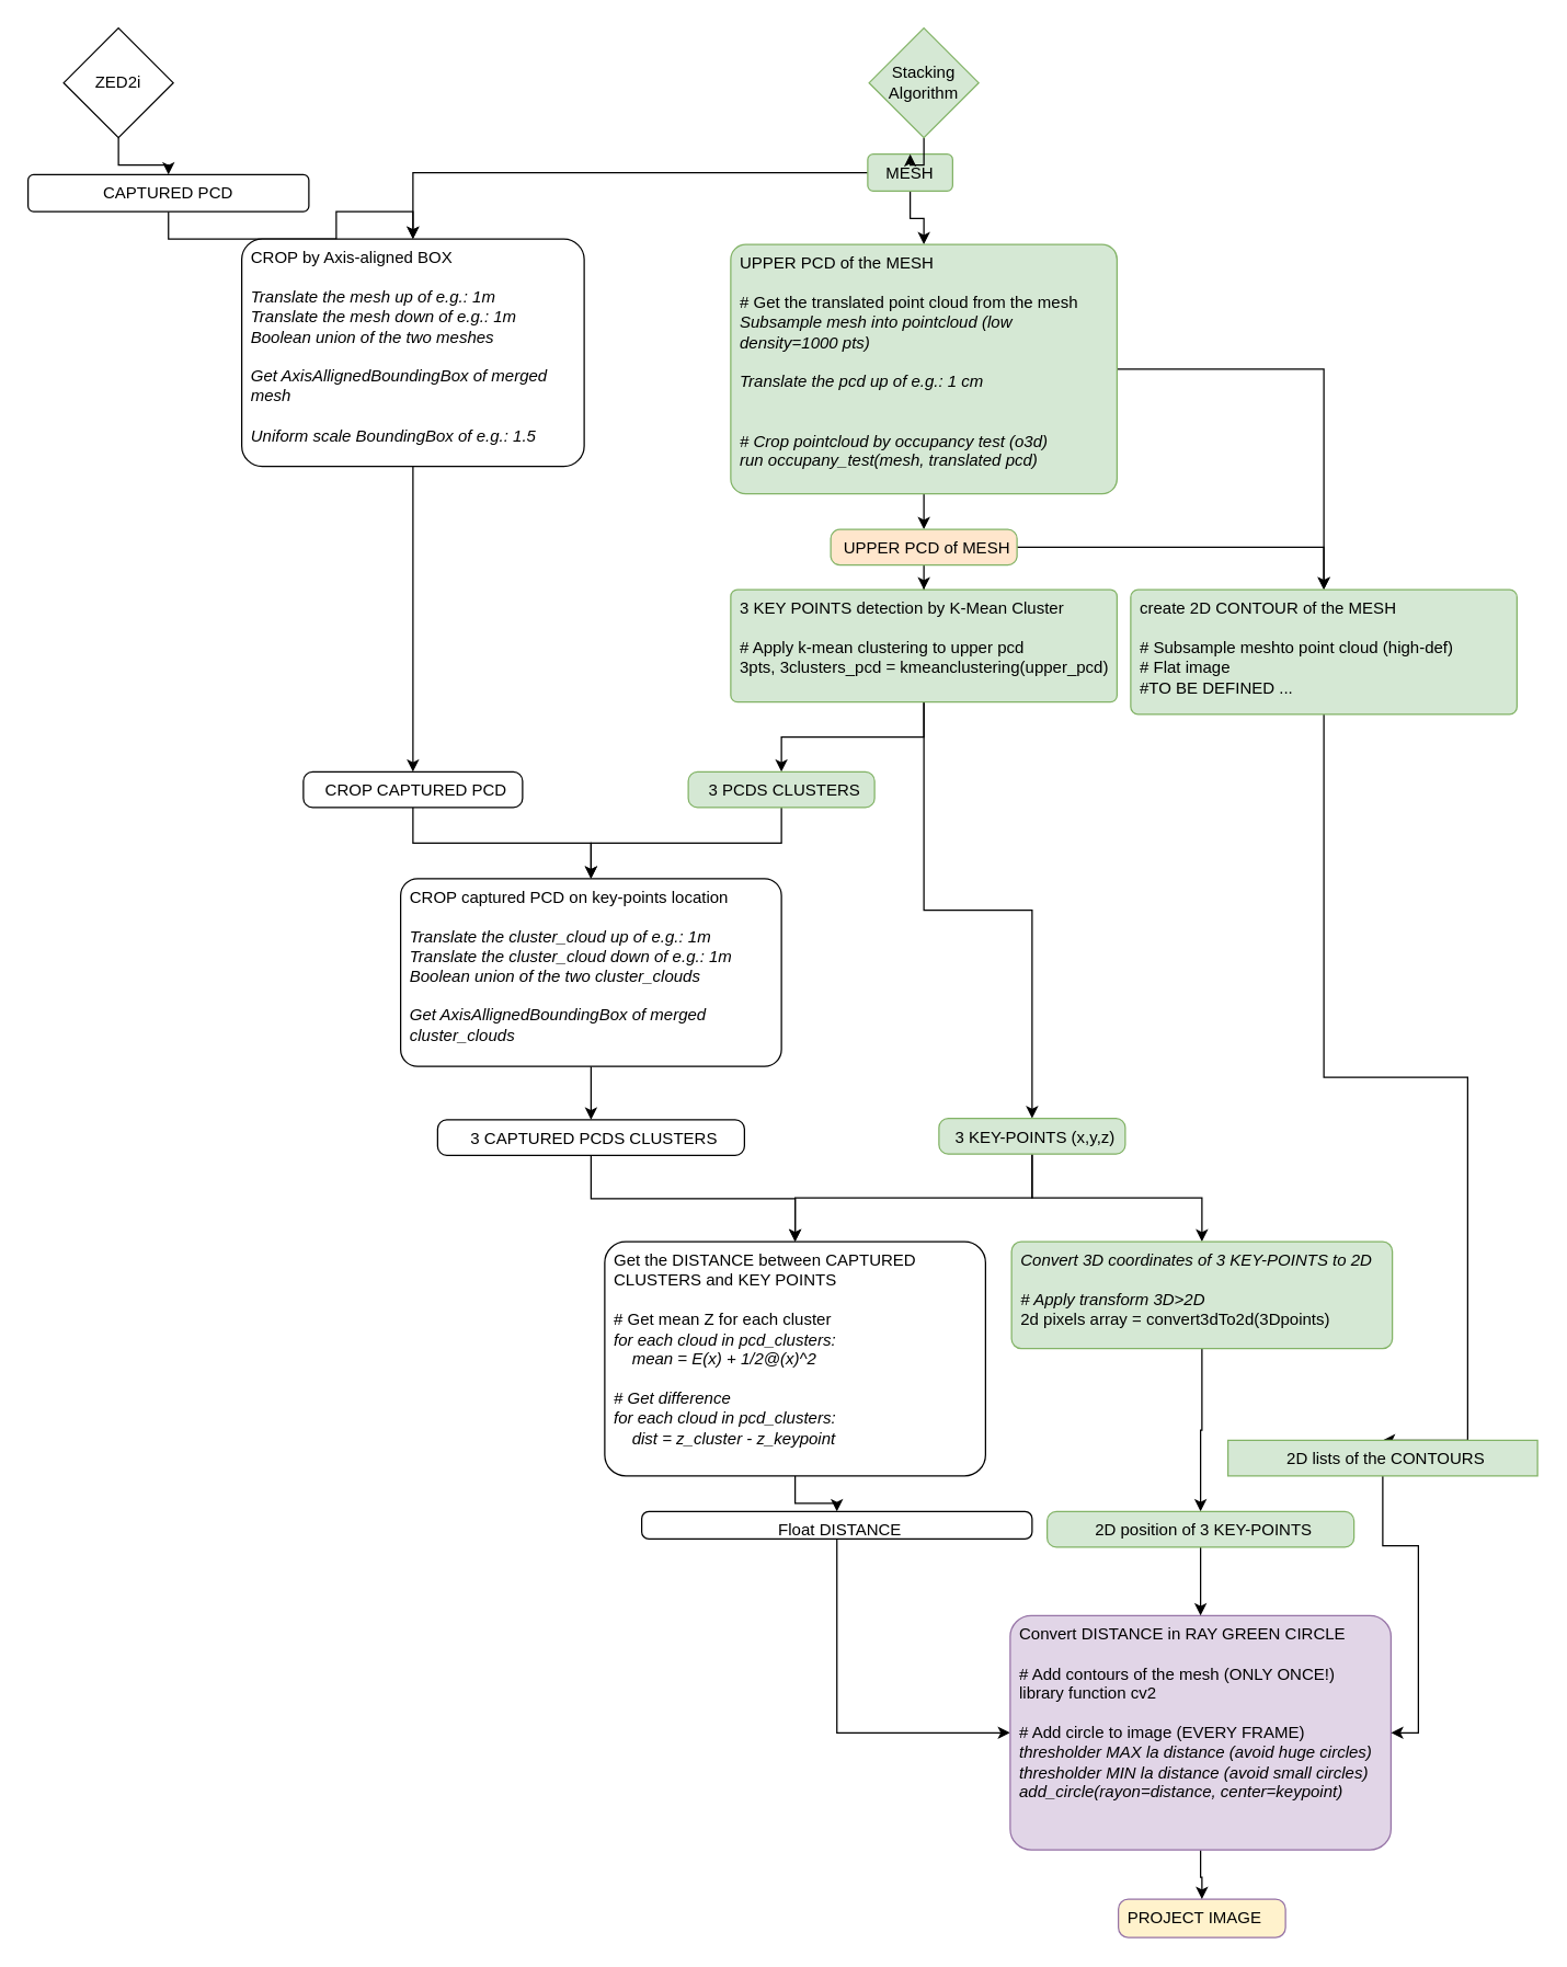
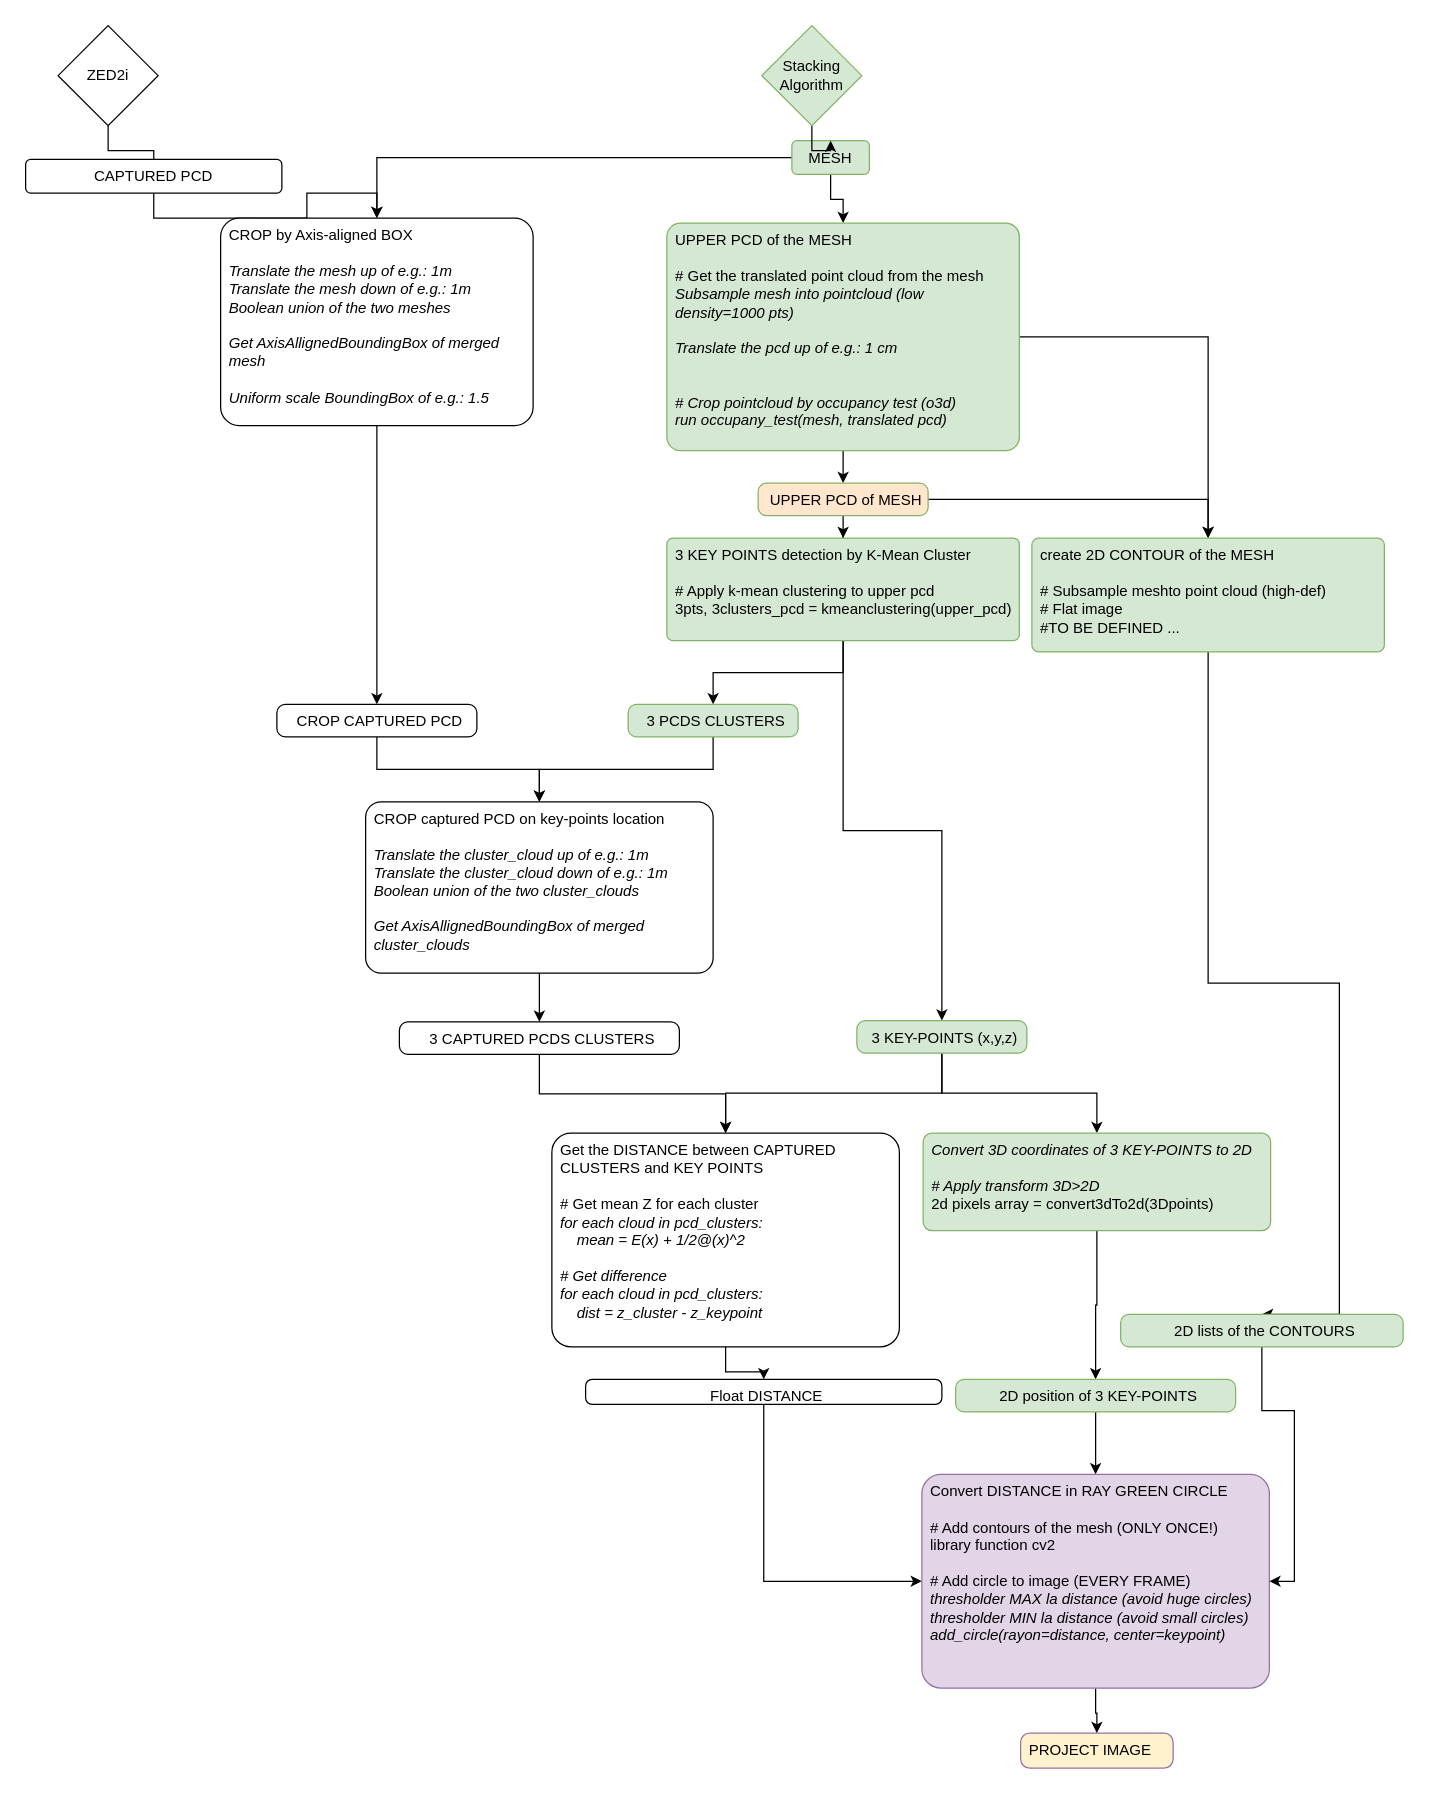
  <mxCell id="0" />
  <mxCell id="1" parent="0" />
  <mxCell id="2" style="edgeStyle=orthogonalEdgeStyle;rounded=0;orthogonalLoop=1;jettySize=auto;html=1;entryX=0.5;entryY=0;entryDx=0;entryDy=0;" edge="1" parent="1" source="3" target="12"><mxGeometry relative="1" as="geometry"><mxPoint x="311.471" y="196" as="targetPoint" /></mxGeometry></mxCell>
  <mxCell id="3" value="CAPTURED PCD" style="rounded=1;whiteSpace=wrap;html=1;" vertex="1" parent="1"><mxGeometry x="20" y="127" width="205" height="27" as="geometry" /></mxCell>
- <mxCell id="4" value="" style="edgeStyle=orthogonalEdgeStyle;rounded=0;orthogonalLoop=1;jettySize=auto;html=1;" edge="1" parent="1" source="5" target="3"><mxGeometry relative="1" as="geometry" /></mxCell>
+ <mxCell id="4" value="" style="edgeStyle=orthogonalEdgeStyle;rounded=0;orthogonalLoop=1;jettySize=auto;html=1;endArrow=none;" edge="1" parent="1" source="5" target="3"><mxGeometry relative="1" as="geometry" /></mxCell>
  <mxCell id="5" value="ZED2i" style="rhombus;whiteSpace=wrap;html=1;" vertex="1" parent="1"><mxGeometry x="46" y="20" width="80" height="80" as="geometry" /></mxCell>
  <mxCell id="6" style="edgeStyle=orthogonalEdgeStyle;rounded=0;orthogonalLoop=1;jettySize=auto;html=1;entryX=0.5;entryY=0;entryDx=0;entryDy=0;" edge="1" parent="1" source="8" target="12"><mxGeometry relative="1" as="geometry"><mxPoint x="311.5" y="196" as="targetPoint" /></mxGeometry></mxCell>
  <mxCell id="7" value="" style="edgeStyle=orthogonalEdgeStyle;rounded=0;orthogonalLoop=1;jettySize=auto;html=1;" edge="1" parent="1" source="8" target="16"><mxGeometry relative="1" as="geometry" /></mxCell>
  <mxCell id="8" value="MESH" style="rounded=1;whiteSpace=wrap;html=1;fillColor=#d5e8d4;strokeColor=#82b366;" vertex="1" parent="1"><mxGeometry x="633" y="112" width="62" height="27" as="geometry" /></mxCell>
  <mxCell id="9" value="" style="edgeStyle=orthogonalEdgeStyle;rounded=0;orthogonalLoop=1;jettySize=auto;html=1;" edge="1" parent="1" source="10" target="8"><mxGeometry relative="1" as="geometry" /></mxCell>
- <mxCell id="10" value="Stacking&lt;br&gt;Algorithm" style="rhombus;whiteSpace=wrap;html=1;fillColor=#d5e8d4;strokeColor=#82b366;" vertex="1" parent="1"><mxGeometry x="634" y="20" width="80" height="80" as="geometry" /></mxCell>
+ <mxCell id="10" value="Stacking&lt;br&gt;Algorithm" style="rhombus;whiteSpace=wrap;html=1;fillColor=#d5e8d4;strokeColor=#82b366;" vertex="1" parent="1"><mxGeometry x="609" y="20" width="80" height="80" as="geometry" /></mxCell>
  <mxCell id="11" style="edgeStyle=orthogonalEdgeStyle;rounded=0;orthogonalLoop=1;jettySize=auto;html=1;entryX=0.5;entryY=0;entryDx=0;entryDy=0;" edge="1" parent="1" source="12" target="18"><mxGeometry relative="1" as="geometry" /></mxCell>
  <mxCell id="12" value="CROP by Axis-aligned BOX&lt;br&gt;&lt;br&gt;&lt;i&gt;Translate the mesh up of e.g.: 1m&lt;br&gt;Translate the mesh down of e.g.: 1m&lt;br&gt;Boolean union of the two meshes&lt;br&gt;&lt;/i&gt;&lt;br&gt;&lt;i&gt;Get AxisAllignedBoundingBox of merged mesh&lt;br&gt;&lt;/i&gt;&lt;br&gt;&lt;i&gt;Uniform scale BoundingBox of e.g.: 1.5&lt;/i&gt;" style="rounded=1;whiteSpace=wrap;html=1;align=left;verticalAlign=top;arcSize=9;spacingLeft=5;" vertex="1" parent="1"><mxGeometry x="176" y="174" width="250" height="166" as="geometry" /></mxCell>
  <mxCell id="13" value="PROJECT IMAGE" style="rounded=1;whiteSpace=wrap;html=1;align=left;verticalAlign=top;arcSize=26;spacingLeft=5;fillColor=#fff2cc;strokeColor=#9673a6;" vertex="1" parent="1"><mxGeometry x="816" y="1386" width="122" height="28" as="geometry" /></mxCell>
  <mxCell id="14" value="" style="edgeStyle=orthogonalEdgeStyle;rounded=0;orthogonalLoop=1;jettySize=auto;html=1;" edge="1" parent="1" source="16" target="23"><mxGeometry relative="1" as="geometry" /></mxCell>
  <mxCell id="15" style="edgeStyle=orthogonalEdgeStyle;rounded=0;orthogonalLoop=1;jettySize=auto;html=1;entryX=0.5;entryY=0;entryDx=0;entryDy=0;" edge="1" parent="1" source="16" target="45"><mxGeometry relative="1" as="geometry" /></mxCell>
  <mxCell id="16" value="UPPER PCD of the MESH&lt;br&gt;&lt;br&gt;# Get the translated point cloud from the mesh&lt;br&gt;&lt;i&gt;Subsample mesh into pointcloud (low density=1000 pts)&lt;br&gt;&lt;/i&gt;&lt;br&gt;&lt;i&gt;Translate the pcd up of e.g.: 1 cm&lt;/i&gt;&lt;br&gt;&lt;br&gt;&lt;br&gt;&lt;i&gt;# Crop pointcloud by occupancy test (o3d)&lt;/i&gt;&lt;br&gt;&lt;i&gt;run occupany_test(mesh, translated pcd)&lt;br&gt;&lt;/i&gt;&lt;br&gt;" style="rounded=1;whiteSpace=wrap;html=1;align=left;verticalAlign=top;arcSize=6;spacingLeft=5;spacingRight=5;fillColor=#d5e8d4;strokeColor=#82b366;" vertex="1" parent="1"><mxGeometry x="533" y="178" width="282" height="182" as="geometry" /></mxCell>
  <mxCell id="17" style="edgeStyle=orthogonalEdgeStyle;rounded=0;orthogonalLoop=1;jettySize=auto;html=1;entryX=0.5;entryY=0;entryDx=0;entryDy=0;" edge="1" parent="1" source="18" target="20"><mxGeometry relative="1" as="geometry" /></mxCell>
  <mxCell id="18" value="CROP CAPTURED PCD" style="rounded=1;whiteSpace=wrap;html=1;align=center;verticalAlign=top;arcSize=26;spacingLeft=5;" vertex="1" parent="1"><mxGeometry x="221" y="563" width="160" height="26" as="geometry" /></mxCell>
  <mxCell id="19" value="" style="edgeStyle=orthogonalEdgeStyle;rounded=0;orthogonalLoop=1;jettySize=auto;html=1;" edge="1" parent="1" source="20" target="33"><mxGeometry relative="1" as="geometry" /></mxCell>
  <mxCell id="20" value="CROP captured PCD on key-points location&lt;br&gt;&lt;br&gt;&lt;i&gt;Translate the cluster_cloud up of e.g.: 1m&lt;br&gt;Translate the&amp;nbsp;&lt;/i&gt;&lt;i&gt;cluster_cloud&amp;nbsp;&lt;/i&gt;&lt;i&gt;down of e.g.: 1m&lt;br&gt;Boolean union of the two cluster_clouds&lt;br&gt;&lt;/i&gt;&lt;br&gt;&lt;i&gt;Get AxisAllignedBoundingBox of merged cluster_clouds&lt;/i&gt;" style="rounded=1;whiteSpace=wrap;html=1;align=left;verticalAlign=top;arcSize=9;spacingLeft=5;" vertex="1" parent="1"><mxGeometry x="292" y="641" width="278" height="137" as="geometry" /></mxCell>
  <mxCell id="21" value="" style="edgeStyle=orthogonalEdgeStyle;rounded=0;orthogonalLoop=1;jettySize=auto;html=1;" edge="1" parent="1" source="23" target="26"><mxGeometry relative="1" as="geometry" /></mxCell>
  <mxCell id="22" style="edgeStyle=orthogonalEdgeStyle;rounded=0;orthogonalLoop=1;jettySize=auto;html=1;entryX=0.5;entryY=0;entryDx=0;entryDy=0;" edge="1" parent="1" source="23" target="45"><mxGeometry relative="1" as="geometry" /></mxCell>
  <mxCell id="23" value="UPPER PCD of MESH" style="rounded=1;whiteSpace=wrap;html=1;align=center;verticalAlign=top;arcSize=26;spacingLeft=5;fillColor=#ffe6cc;strokeColor=#82b366;" vertex="1" parent="1"><mxGeometry x="606" y="386" width="136" height="26" as="geometry" /></mxCell>
  <mxCell id="24" style="edgeStyle=orthogonalEdgeStyle;rounded=0;orthogonalLoop=1;jettySize=auto;html=1;entryX=0.5;entryY=0;entryDx=0;entryDy=0;" edge="1" parent="1" source="26" target="29"><mxGeometry relative="1" as="geometry" /></mxCell>
  <mxCell id="25" style="edgeStyle=orthogonalEdgeStyle;rounded=0;orthogonalLoop=1;jettySize=auto;html=1;entryX=0.5;entryY=0;entryDx=0;entryDy=0;" edge="1" parent="1" source="26" target="31"><mxGeometry relative="1" as="geometry" /></mxCell>
  <mxCell id="26" value="3 KEY POINTS detection by K-Mean Cluster&lt;br&gt;&lt;br&gt;# Apply k-mean clustering to upper pcd&lt;br&gt;3pts, 3clusters_pcd = kmeanclustering(upper_pcd)" style="rounded=1;whiteSpace=wrap;html=1;align=left;verticalAlign=top;arcSize=6;spacingLeft=5;spacingRight=5;fillColor=#d5e8d4;strokeColor=#82b366;" vertex="1" parent="1"><mxGeometry x="533" y="430" width="282" height="82" as="geometry" /></mxCell>
  <mxCell id="27" style="edgeStyle=orthogonalEdgeStyle;rounded=0;orthogonalLoop=1;jettySize=auto;html=1;" edge="1" parent="1" source="29" target="35"><mxGeometry relative="1" as="geometry" /></mxCell>
  <mxCell id="28" style="edgeStyle=orthogonalEdgeStyle;rounded=0;orthogonalLoop=1;jettySize=auto;html=1;entryX=0.5;entryY=0;entryDx=0;entryDy=0;" edge="1" parent="1" source="29" target="41"><mxGeometry relative="1" as="geometry" /></mxCell>
  <mxCell id="29" value="3 KEY-POINTS (x,y,z)" style="rounded=1;whiteSpace=wrap;html=1;align=center;verticalAlign=top;arcSize=26;spacingLeft=5;fillColor=#d5e8d4;strokeColor=#82b366;" vertex="1" parent="1"><mxGeometry x="685" y="816" width="136" height="26" as="geometry" /></mxCell>
  <mxCell id="30" style="edgeStyle=orthogonalEdgeStyle;rounded=0;orthogonalLoop=1;jettySize=auto;html=1;" edge="1" parent="1" source="31" target="20"><mxGeometry relative="1" as="geometry" /></mxCell>
  <mxCell id="31" value="3 PCDS CLUSTERS" style="rounded=1;whiteSpace=wrap;html=1;align=center;verticalAlign=top;arcSize=26;spacingLeft=5;fillColor=#d5e8d4;strokeColor=#82b366;" vertex="1" parent="1"><mxGeometry x="502" y="563" width="136" height="26" as="geometry" /></mxCell>
  <mxCell id="32" value="" style="edgeStyle=orthogonalEdgeStyle;rounded=0;orthogonalLoop=1;jettySize=auto;html=1;" edge="1" parent="1" source="33" target="35"><mxGeometry relative="1" as="geometry" /></mxCell>
  <mxCell id="33" value="3 CAPTURED PCDS CLUSTERS" style="rounded=1;whiteSpace=wrap;html=1;align=center;verticalAlign=top;arcSize=26;spacingLeft=5;" vertex="1" parent="1"><mxGeometry x="319" y="817" width="224" height="26" as="geometry" /></mxCell>
  <mxCell id="34" value="" style="edgeStyle=orthogonalEdgeStyle;rounded=0;orthogonalLoop=1;jettySize=auto;html=1;" edge="1" parent="1" source="35" target="37"><mxGeometry relative="1" as="geometry" /></mxCell>
  <mxCell id="35" value="Get the DISTANCE between CAPTURED CLUSTERS and KEY POINTS&lt;br&gt;&lt;br&gt;# Get mean Z for each cluster&lt;br&gt;&lt;i&gt;for each cloud in pcd_clusters:&lt;br&gt;&amp;nbsp; &amp;nbsp; mean = E(x) + 1/2@(x)^2&lt;br&gt;&lt;br&gt;# Get difference&lt;br&gt;&lt;/i&gt;&lt;i&gt;for each cloud in pcd_clusters:&lt;br&gt;&amp;nbsp; &amp;nbsp; dist = z_cluster - z_keypoint&amp;nbsp;&lt;/i&gt;&lt;i&gt;&lt;br&gt;&lt;br&gt;&lt;/i&gt;" style="rounded=1;whiteSpace=wrap;html=1;align=left;verticalAlign=top;arcSize=9;spacingLeft=5;" vertex="1" parent="1"><mxGeometry x="441" y="906" width="278" height="171" as="geometry" /></mxCell>
  <mxCell id="36" style="edgeStyle=orthogonalEdgeStyle;rounded=0;orthogonalLoop=1;jettySize=auto;html=1;entryX=0;entryY=0.5;entryDx=0;entryDy=0;" edge="1" parent="1" source="37" target="39"><mxGeometry relative="1" as="geometry" /></mxCell>
  <mxCell id="37" value="Float DISTANCE" style="rounded=1;whiteSpace=wrap;html=1;align=center;verticalAlign=top;arcSize=26;spacingLeft=5;" vertex="1" parent="1"><mxGeometry x="468" y="1103" width="285" height="20" as="geometry" /></mxCell>
  <mxCell id="38" style="edgeStyle=orthogonalEdgeStyle;rounded=0;orthogonalLoop=1;jettySize=auto;html=1;entryX=0.5;entryY=0;entryDx=0;entryDy=0;" edge="1" parent="1" source="39" target="13"><mxGeometry relative="1" as="geometry" /></mxCell>
  <mxCell id="39" value="Convert DISTANCE in RAY GREEN CIRCLE&lt;br&gt;&lt;br&gt;# Add contours of the mesh (ONLY ONCE!)&lt;br&gt;library function cv2&lt;br&gt;&lt;br&gt;# Add circle to image (EVERY FRAME)&lt;br&gt;&lt;i&gt;thresholder MAX la distance (avoid huge circles)&lt;/i&gt;&lt;br&gt;&lt;i&gt;thresholder MIN la distance (avoid small circles)&lt;/i&gt;&lt;br&gt;&lt;i&gt;add_circle(rayon=distance, center=keypoint)&lt;br&gt;&lt;/i&gt;" style="rounded=1;whiteSpace=wrap;html=1;align=left;verticalAlign=top;arcSize=9;spacingLeft=5;fillColor=#e1d5e7;strokeColor=#9673a6;" vertex="1" parent="1"><mxGeometry x="737" y="1179" width="278" height="171" as="geometry" /></mxCell>
  <mxCell id="40" style="edgeStyle=orthogonalEdgeStyle;rounded=0;orthogonalLoop=1;jettySize=auto;html=1;entryX=0.5;entryY=0;entryDx=0;entryDy=0;" edge="1" parent="1" source="41" target="43"><mxGeometry relative="1" as="geometry" /></mxCell>
  <mxCell id="41" value="&lt;i&gt;Convert 3D coordinates of 3 KEY-POINTS to 2D&lt;/i&gt;&lt;br&gt;&lt;br&gt;&lt;i&gt;# Apply transform 3D&amp;gt;2D&lt;/i&gt;&lt;br&gt;2d pixels array = convert3dTo2d(3Dpoints)" style="rounded=1;whiteSpace=wrap;html=1;align=left;verticalAlign=top;arcSize=9;spacingLeft=5;fillColor=#d5e8d4;strokeColor=#82b366;" vertex="1" parent="1"><mxGeometry x="738" y="906" width="278" height="78" as="geometry" /></mxCell>
  <mxCell id="42" style="edgeStyle=orthogonalEdgeStyle;rounded=0;orthogonalLoop=1;jettySize=auto;html=1;entryX=0.5;entryY=0;entryDx=0;entryDy=0;" edge="1" parent="1" source="43" target="39"><mxGeometry relative="1" as="geometry" /></mxCell>
  <mxCell id="43" value="2D position of 3 KEY-POINTS" style="rounded=1;whiteSpace=wrap;html=1;align=center;verticalAlign=top;arcSize=26;spacingLeft=5;fillColor=#d5e8d4;strokeColor=#82b366;" vertex="1" parent="1"><mxGeometry x="764" y="1103" width="224" height="26" as="geometry" /></mxCell>
  <mxCell id="44" style="edgeStyle=orthogonalEdgeStyle;rounded=0;orthogonalLoop=1;jettySize=auto;html=1;entryX=0.5;entryY=0;entryDx=0;entryDy=0;" edge="1" parent="1" source="45" target="47"><mxGeometry relative="1" as="geometry"><mxPoint x="1079" y="839" as="targetPoint" /><Array as="points"><mxPoint x="966" y="786" /><mxPoint x="1071" y="786" /></Array></mxGeometry></mxCell>
  <mxCell id="45" value="create 2D CONTOUR of the MESH&lt;br&gt;&lt;br&gt;# Subsample meshto point cloud (high-def)&lt;br&gt;# Flat image&lt;br&gt;#TO BE DEFINED ..." style="rounded=1;whiteSpace=wrap;html=1;align=left;verticalAlign=top;arcSize=6;spacingLeft=5;spacingRight=5;fillColor=#d5e8d4;strokeColor=#82b366;" vertex="1" parent="1"><mxGeometry x="825" y="430" width="282" height="91" as="geometry" /></mxCell>
  <mxCell id="46" style="edgeStyle=orthogonalEdgeStyle;rounded=0;orthogonalLoop=1;jettySize=auto;html=1;entryX=1;entryY=0.5;entryDx=0;entryDy=0;" edge="1" parent="1" source="47" target="39"><mxGeometry relative="1" as="geometry" /></mxCell>
- <mxCell id="47" value="2D lists of the CONTOURS" style="whiteSpace=wrap;html=1;align=center;verticalAlign=top;arcSize=26;spacingLeft=5;fillColor=#d5e8d4;strokeColor=#82b366;rounded=0;" vertex="1" parent="1"><mxGeometry x="896" y="1051" width="226" height="26" as="geometry" /></mxCell>
+ <mxCell id="47" value="2D lists of the CONTOURS" style="rounded=1;whiteSpace=wrap;html=1;align=center;verticalAlign=top;arcSize=26;spacingLeft=5;fillColor=#d5e8d4;strokeColor=#82b366;" vertex="1" parent="1"><mxGeometry x="896" y="1051" width="226" height="26" as="geometry" /></mxCell>
